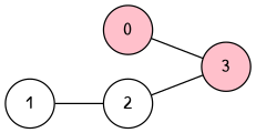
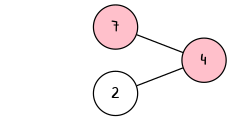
  graph {
    fontname="Patrick Hand"
    rankdir=LR
    node [fontname="Patrick Hand" shape=circle]
    edge [fontname="Patrick Hand"]
-   0 [fillcolor=pink style=filled]
-   3 [fillcolor=pink style=filled]
-   1
+   0 [fillcolor=pink style=filled label=7]
+   3 [fillcolor=pink style=filled label=4]
    2
    0 -- 3
-   1 -- 2
    2 -- 3
  }
